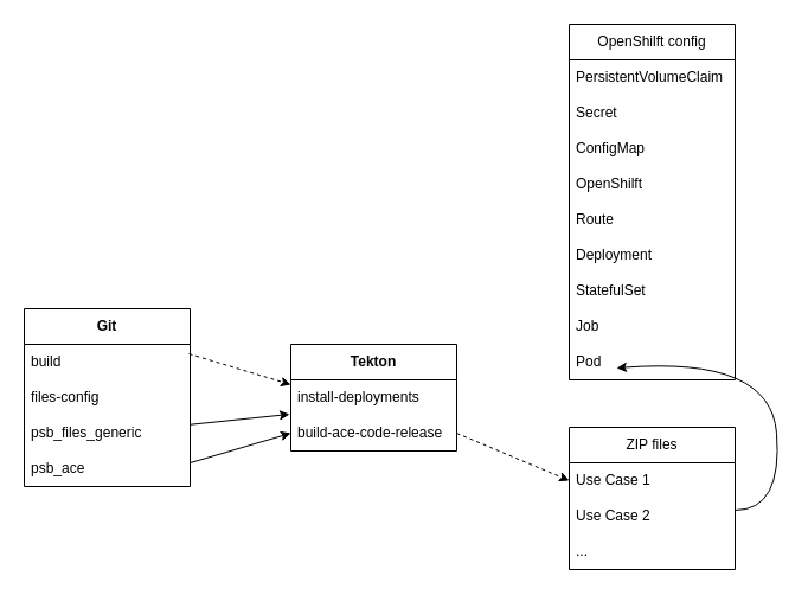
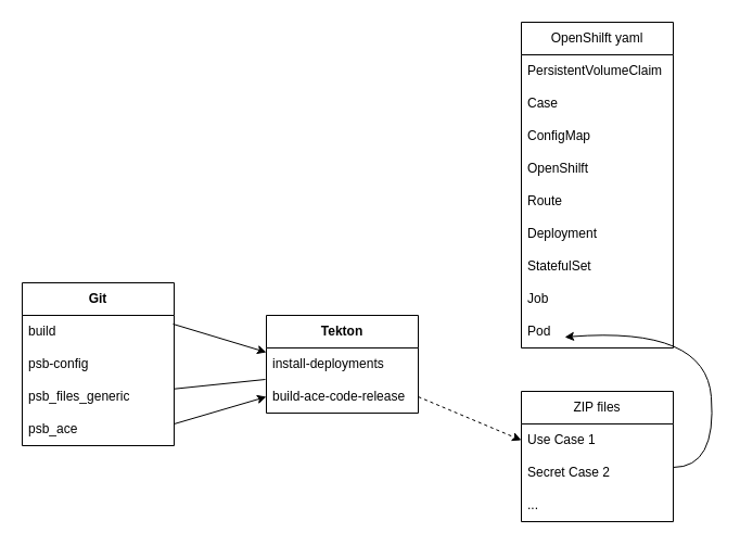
  <mxCell id="0" />
  <mxCell id="1" parent="0" />
  <mxCell id="2" value="&lt;b&gt;Git&lt;/b&gt;" style="swimlane;fontStyle=0;childLayout=stackLayout;horizontal=1;startSize=30;horizontalStack=0;resizeParent=1;resizeParentMax=0;resizeLast=0;collapsible=1;marginBottom=0;whiteSpace=wrap;html=1;" vertex="1" parent="1"><mxGeometry x="20" y="260" width="140" height="150" as="geometry" /></mxCell>
  <mxCell id="3" value="build" style="text;strokeColor=none;fillColor=none;align=left;verticalAlign=middle;spacingLeft=4;spacingRight=4;overflow=hidden;points=[[0,0.5],[1,0.5]];portConstraint=eastwest;rotatable=0;whiteSpace=wrap;html=1;" vertex="1" parent="2"><mxGeometry y="30" width="140" height="30" as="geometry" /></mxCell>
- <mxCell id="4" value="files-config" style="text;strokeColor=none;fillColor=none;align=left;verticalAlign=middle;spacingLeft=4;spacingRight=4;overflow=hidden;points=[[0,0.5],[1,0.5]];portConstraint=eastwest;rotatable=0;whiteSpace=wrap;html=1;" vertex="1" parent="2"><mxGeometry y="60" width="140" height="30" as="geometry" /></mxCell>
+ <mxCell id="4" value="psb-config" style="text;strokeColor=none;fillColor=none;align=left;verticalAlign=middle;spacingLeft=4;spacingRight=4;overflow=hidden;points=[[0,0.5],[1,0.5]];portConstraint=eastwest;rotatable=0;whiteSpace=wrap;html=1;" vertex="1" parent="2"><mxGeometry y="60" width="140" height="30" as="geometry" /></mxCell>
  <mxCell id="5" value="psb_files_generic" style="text;strokeColor=none;fillColor=none;align=left;verticalAlign=middle;spacingLeft=4;spacingRight=4;overflow=hidden;points=[[0,0.5],[1,0.5]];portConstraint=eastwest;rotatable=0;whiteSpace=wrap;html=1;" vertex="1" parent="2"><mxGeometry y="90" width="140" height="30" as="geometry" /></mxCell>
  <mxCell id="6" value="psb_ace" style="text;strokeColor=none;fillColor=none;align=left;verticalAlign=middle;spacingLeft=4;spacingRight=4;overflow=hidden;points=[[0,0.5],[1,0.5]];portConstraint=eastwest;rotatable=0;whiteSpace=wrap;html=1;" vertex="1" parent="2"><mxGeometry y="120" width="140" height="30" as="geometry" /></mxCell>
  <mxCell id="7" value="&lt;b&gt;Tekton&lt;/b&gt;" style="swimlane;fontStyle=0;childLayout=stackLayout;horizontal=1;startSize=30;horizontalStack=0;resizeParent=1;resizeParentMax=0;resizeLast=0;collapsible=1;marginBottom=0;whiteSpace=wrap;html=1;" vertex="1" parent="1"><mxGeometry x="245" y="290" width="140" height="90" as="geometry" /></mxCell>
  <mxCell id="8" value="install-deployments" style="text;strokeColor=none;fillColor=none;align=left;verticalAlign=middle;spacingLeft=4;spacingRight=4;overflow=hidden;points=[[0,0.5],[1,0.5]];portConstraint=eastwest;rotatable=0;whiteSpace=wrap;html=1;" vertex="1" parent="7"><mxGeometry y="30" width="140" height="30" as="geometry" /></mxCell>
  <mxCell id="9" value="build-ace-code-release" style="text;strokeColor=none;fillColor=none;align=left;verticalAlign=middle;spacingLeft=4;spacingRight=4;overflow=hidden;points=[[0,0.5],[1,0.5]];portConstraint=eastwest;rotatable=0;whiteSpace=wrap;html=1;" vertex="1" parent="7"><mxGeometry y="60" width="140" height="30" as="geometry" /></mxCell>
- <mxCell id="10" value="OpenShilft config" style="swimlane;fontStyle=0;childLayout=stackLayout;horizontal=1;startSize=30;horizontalStack=0;resizeParent=1;resizeParentMax=0;resizeLast=0;collapsible=1;marginBottom=0;whiteSpace=wrap;html=1;" vertex="1" parent="1"><mxGeometry x="480" y="20" width="140" height="300" as="geometry" /></mxCell>
+ <mxCell id="10" value="OpenShilft yaml" style="swimlane;fontStyle=0;childLayout=stackLayout;horizontal=1;startSize=30;horizontalStack=0;resizeParent=1;resizeParentMax=0;resizeLast=0;collapsible=1;marginBottom=0;whiteSpace=wrap;html=1;" vertex="1" parent="1"><mxGeometry x="480" y="20" width="140" height="300" as="geometry" /></mxCell>
  <mxCell id="11" value="PersistentVolumeClaim" style="text;strokeColor=none;fillColor=none;align=left;verticalAlign=middle;spacingLeft=4;spacingRight=4;overflow=hidden;points=[[0,0.5],[1,0.5]];portConstraint=eastwest;rotatable=0;whiteSpace=wrap;html=1;" vertex="1" parent="10"><mxGeometry y="30" width="140" height="30" as="geometry" /></mxCell>
- <mxCell id="12" value="Secret" style="text;strokeColor=none;fillColor=none;align=left;verticalAlign=middle;spacingLeft=4;spacingRight=4;overflow=hidden;points=[[0,0.5],[1,0.5]];portConstraint=eastwest;rotatable=0;whiteSpace=wrap;html=1;" vertex="1" parent="10"><mxGeometry y="60" width="140" height="30" as="geometry" /></mxCell>
+ <mxCell id="12" value="Case" style="text;strokeColor=none;fillColor=none;align=left;verticalAlign=middle;spacingLeft=4;spacingRight=4;overflow=hidden;points=[[0,0.5],[1,0.5]];portConstraint=eastwest;rotatable=0;whiteSpace=wrap;html=1;" vertex="1" parent="10"><mxGeometry y="60" width="140" height="30" as="geometry" /></mxCell>
  <mxCell id="13" value="ConfigMap" style="text;strokeColor=none;fillColor=none;align=left;verticalAlign=middle;spacingLeft=4;spacingRight=4;overflow=hidden;points=[[0,0.5],[1,0.5]];portConstraint=eastwest;rotatable=0;whiteSpace=wrap;html=1;" vertex="1" parent="10"><mxGeometry y="90" width="140" height="30" as="geometry" /></mxCell>
  <mxCell id="14" value="OpenShilft" style="text;strokeColor=none;fillColor=none;align=left;verticalAlign=middle;spacingLeft=4;spacingRight=4;overflow=hidden;points=[[0,0.5],[1,0.5]];portConstraint=eastwest;rotatable=0;whiteSpace=wrap;html=1;" vertex="1" parent="10"><mxGeometry y="120" width="140" height="30" as="geometry" /></mxCell>
  <mxCell id="15" value="Route" style="text;strokeColor=none;fillColor=none;align=left;verticalAlign=middle;spacingLeft=4;spacingRight=4;overflow=hidden;points=[[0,0.5],[1,0.5]];portConstraint=eastwest;rotatable=0;whiteSpace=wrap;html=1;" vertex="1" parent="10"><mxGeometry y="150" width="140" height="30" as="geometry" /></mxCell>
  <mxCell id="16" value="Deployment" style="text;strokeColor=none;fillColor=none;align=left;verticalAlign=middle;spacingLeft=4;spacingRight=4;overflow=hidden;points=[[0,0.5],[1,0.5]];portConstraint=eastwest;rotatable=0;whiteSpace=wrap;html=1;" vertex="1" parent="10"><mxGeometry y="180" width="140" height="30" as="geometry" /></mxCell>
  <mxCell id="17" value="StatefulSet" style="text;strokeColor=none;fillColor=none;align=left;verticalAlign=middle;spacingLeft=4;spacingRight=4;overflow=hidden;points=[[0,0.5],[1,0.5]];portConstraint=eastwest;rotatable=0;whiteSpace=wrap;html=1;" vertex="1" parent="10"><mxGeometry y="210" width="140" height="30" as="geometry" /></mxCell>
  <mxCell id="18" value="Job" style="text;strokeColor=none;fillColor=none;align=left;verticalAlign=middle;spacingLeft=4;spacingRight=4;overflow=hidden;points=[[0,0.5],[1,0.5]];portConstraint=eastwest;rotatable=0;whiteSpace=wrap;html=1;" vertex="1" parent="10"><mxGeometry y="240" width="140" height="30" as="geometry" /></mxCell>
  <mxCell id="19" value="Pod" style="text;strokeColor=none;fillColor=none;align=left;verticalAlign=middle;spacingLeft=4;spacingRight=4;overflow=hidden;points=[[0,0.5],[1,0.5]];portConstraint=eastwest;rotatable=0;whiteSpace=wrap;html=1;" vertex="1" parent="10"><mxGeometry y="270" width="140" height="30" as="geometry" /></mxCell>
  <mxCell id="20" value="ZIP files" style="swimlane;fontStyle=0;childLayout=stackLayout;horizontal=1;startSize=30;horizontalStack=0;resizeParent=1;resizeParentMax=0;resizeLast=0;collapsible=1;marginBottom=0;whiteSpace=wrap;html=1;" vertex="1" parent="1"><mxGeometry x="480" y="360" width="140" height="120" as="geometry"><mxRectangle x="520" y="420" width="80" height="30" as="alternateBounds" /></mxGeometry></mxCell>
  <mxCell id="21" value="Use Case 1" style="text;strokeColor=none;fillColor=none;align=left;verticalAlign=middle;spacingLeft=4;spacingRight=4;overflow=hidden;points=[[0,0.5],[1,0.5]];portConstraint=eastwest;rotatable=0;whiteSpace=wrap;html=1;" vertex="1" parent="20"><mxGeometry y="30" width="140" height="30" as="geometry" /></mxCell>
- <mxCell id="22" value="Use Case 2" style="text;strokeColor=none;fillColor=none;align=left;verticalAlign=middle;spacingLeft=4;spacingRight=4;overflow=hidden;points=[[0,0.5],[1,0.5]];portConstraint=eastwest;rotatable=0;whiteSpace=wrap;html=1;" vertex="1" parent="20"><mxGeometry y="60" width="140" height="30" as="geometry" /></mxCell>
+ <mxCell id="22" value="Secret Case 2" style="text;strokeColor=none;fillColor=none;align=left;verticalAlign=middle;spacingLeft=4;spacingRight=4;overflow=hidden;points=[[0,0.5],[1,0.5]];portConstraint=eastwest;rotatable=0;whiteSpace=wrap;html=1;" vertex="1" parent="20"><mxGeometry y="60" width="140" height="30" as="geometry" /></mxCell>
  <mxCell id="23" value="..." style="text;strokeColor=none;fillColor=none;align=left;verticalAlign=middle;spacingLeft=4;spacingRight=4;overflow=hidden;points=[[0,0.5],[1,0.5]];portConstraint=eastwest;rotatable=0;whiteSpace=wrap;html=1;" vertex="1" parent="20"><mxGeometry y="90" width="140" height="30" as="geometry" /></mxCell>
- <mxCell id="24" value="" style="endArrow=classic;html=1;rounded=0;exitX=0.993;exitY=0.267;exitDx=0;exitDy=0;entryX=0;entryY=0.133;entryDx=0;entryDy=0;entryPerimeter=0;exitPerimeter=0;dashed=1;" edge="1" parent="1" source="3" target="8"><mxGeometry width="50" height="50" relative="1" as="geometry"><mxPoint x="180" y="310" as="sourcePoint" /><mxPoint x="240" y="330" as="targetPoint" /></mxGeometry></mxCell>
- <mxCell id="25" value="" style="endArrow=classic;html=1;rounded=0;entryX=-0.007;entryY=-0.033;entryDx=0;entryDy=0;entryPerimeter=0;" edge="1" parent="1" source="5" target="9"><mxGeometry width="50" height="50" relative="1" as="geometry"><mxPoint x="170" y="339" as="sourcePoint" /><mxPoint x="230" y="350" as="targetPoint" /></mxGeometry></mxCell>
+ <mxCell id="24" value="" style="endArrow=classic;html=1;rounded=0;exitX=0.993;exitY=0.267;exitDx=0;exitDy=0;entryX=0;entryY=0.133;entryDx=0;entryDy=0;entryPerimeter=0;exitPerimeter=0;" edge="1" parent="1" source="3" target="8"><mxGeometry width="50" height="50" relative="1" as="geometry"><mxPoint x="180" y="310" as="sourcePoint" /><mxPoint x="240" y="330" as="targetPoint" /></mxGeometry></mxCell>
+ <mxCell id="25" value="" style="endArrow=none;html=1;rounded=0;entryX=-0.007;entryY=-0.033;entryDx=0;entryDy=0;entryPerimeter=0;" edge="1" parent="1" source="5" target="9"><mxGeometry width="50" height="50" relative="1" as="geometry"><mxPoint x="170" y="339" as="sourcePoint" /><mxPoint x="230" y="350" as="targetPoint" /></mxGeometry></mxCell>
  <mxCell id="26" value="" style="endArrow=classic;html=1;rounded=0;entryX=0;entryY=0.5;entryDx=0;entryDy=0;" edge="1" parent="1" target="9"><mxGeometry width="50" height="50" relative="1" as="geometry"><mxPoint x="160" y="390" as="sourcePoint" /><mxPoint x="230" y="370" as="targetPoint" /></mxGeometry></mxCell>
  <mxCell id="27" value="" style="endArrow=classic;html=1;rounded=0;entryX=0;entryY=0.5;entryDx=0;entryDy=0;exitX=1;exitY=0.5;exitDx=0;exitDy=0;dashed=1;" edge="1" parent="1" source="9" target="21"><mxGeometry width="50" height="50" relative="1" as="geometry"><mxPoint x="350" y="330" as="sourcePoint" /><mxPoint x="400" y="280" as="targetPoint" /></mxGeometry></mxCell>
  <mxCell id="28" value="" style="curved=1;endArrow=classic;html=1;rounded=0;" edge="1" parent="1"><mxGeometry width="50" height="50" relative="1" as="geometry"><mxPoint x="620" y="430" as="sourcePoint" /><mxPoint x="520" y="310" as="targetPoint" /><Array as="points"><mxPoint x="660" y="430" /><mxPoint x="650" y="300" /></Array></mxGeometry></mxCell>
